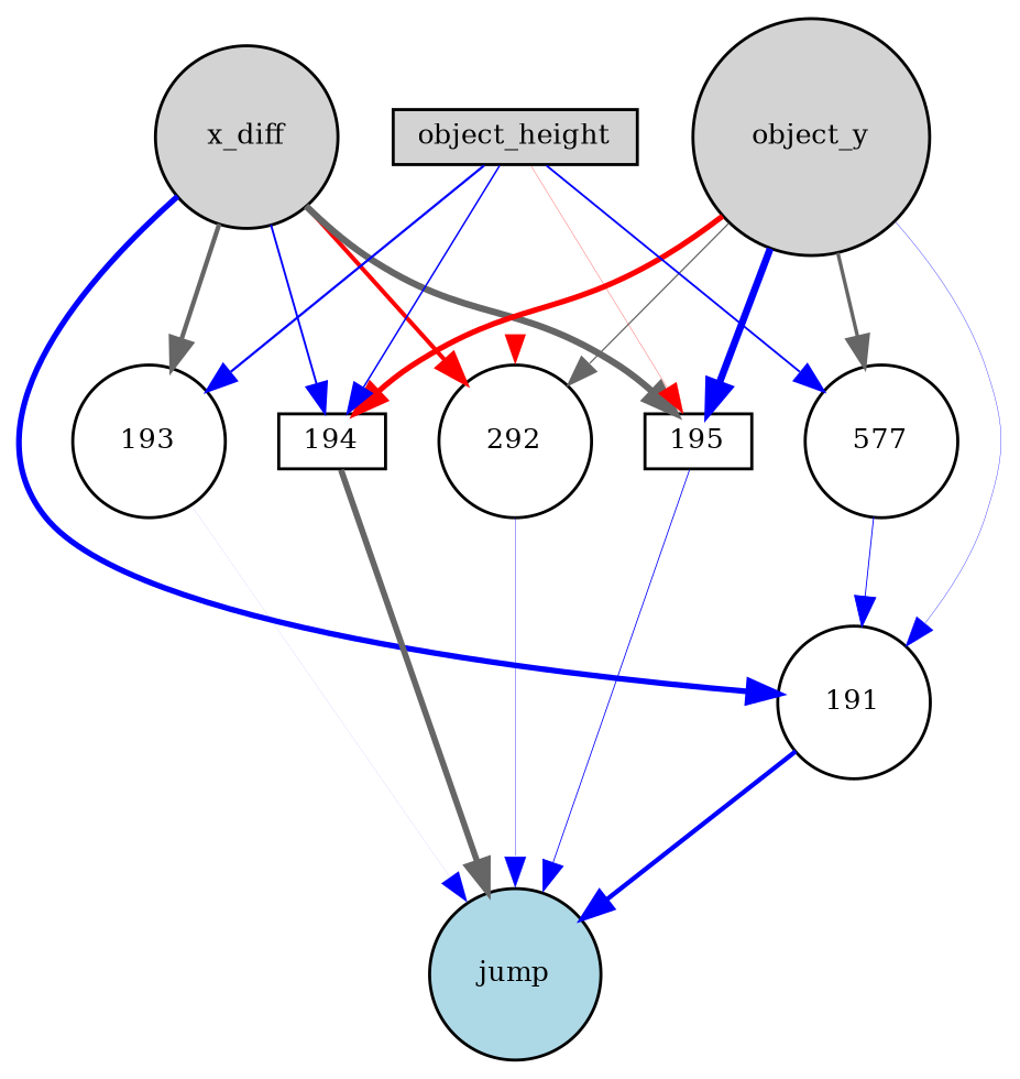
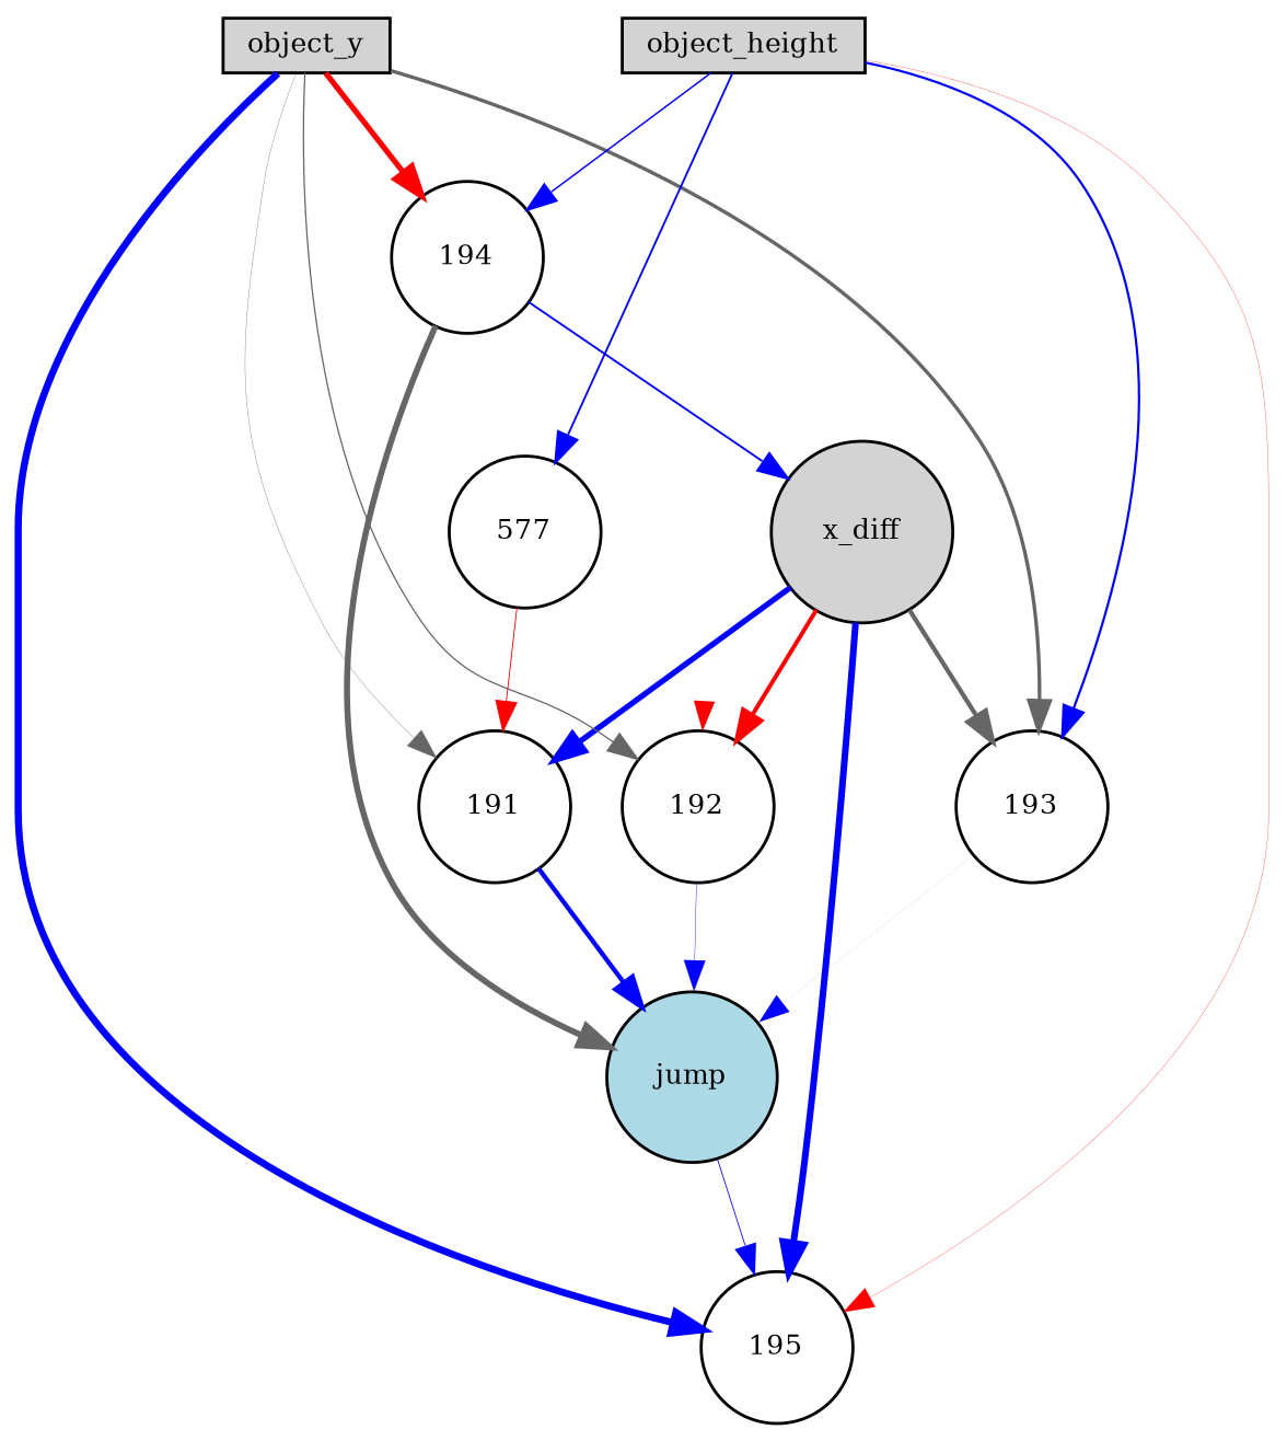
  digraph {
    node [fillcolor=white fontsize=9 shape=circle style=filled]
    edge [color=blue style=solid]
    x_diff [fillcolor=lightgray height=0.2 width=0.2]
    193 [height=0.2 width=0.2]
-   194 [height=0.2 shape=box width=0.2]
-   192 [height=0.2 width=0.2 label=292]
-   195 [height=0.2 shape=box width=0.2]
+   194 [height=0.2 width=0.2]
+   192 [height=0.2 width=0.2]
+   195 [height=0.2 width=0.2]
    191 [height=0.2 width=0.2]
    jump [fillcolor=lightblue height=0.2 width=0.2]
-   object_y [fillcolor=lightgray height=0.2 width=0.2]
+   object_y [fillcolor=lightgray height=0.2 shape=box width=0.2]
    object_height [fillcolor=lightgray height=0.2 shape=box width=0.2]
    577 [height=0.2 width=0.2]
    x_diff -> 193 [color=gray40 penwidth=1.4962823885471075]
-   x_diff -> 194 [penwidth=0.6608422713068187]
+   194 -> x_diff [penwidth=0.6608422713068187]
    x_diff -> 192 [color=red penwidth=1.399035769990699]
-   x_diff -> 195 [color=gray40 penwidth=2.1872774614519717]
+   x_diff -> 195 [penwidth=2.1872774614519717]
    x_diff -> 191 [penwidth=1.880327031313439]
    193 -> jump [penwidth=0.01977646071282425]
    194 -> jump [color=gray40 penwidth=1.9994228274175907]
    192 -> jump [penwidth=0.13330949663515282]
-   195 -> jump [penwidth=0.2895264672902932]
+   jump -> 195 [penwidth=0.2895264672902932]
    191 -> jump [penwidth=1.517057798315607]
-   object_y -> 577 [color=gray40 penwidth=1.186366032169871]
+   object_y -> 193 [color=gray40 penwidth=1.186366032169871]
    object_y -> 194 [color=red penwidth=1.8346001734684647]
    object_y -> 192 [color=gray40 penwidth=0.451565567058719]
    object_y -> 195 [penwidth=2.339551843981647]
-   object_y -> 191 [penwidth=0.1200681838184318]
+   object_y -> 191 [color=gray40 penwidth=0.1200681838184318]
    object_height -> 193 [penwidth=0.779491101226178]
    object_height -> 194 [penwidth=0.5241937866396449]
    object_height -> 192 [color=red penwidth=0.00780754020623867]
    object_height -> 195 [color=red penwidth=0.09647900008519518]
    object_height -> 577 [penwidth=0.6515555951844461]
-   577 -> 191 [penwidth=0.31037774456392603]
+   577 -> 191 [color=red penwidth=0.31037774456392603]
  }
